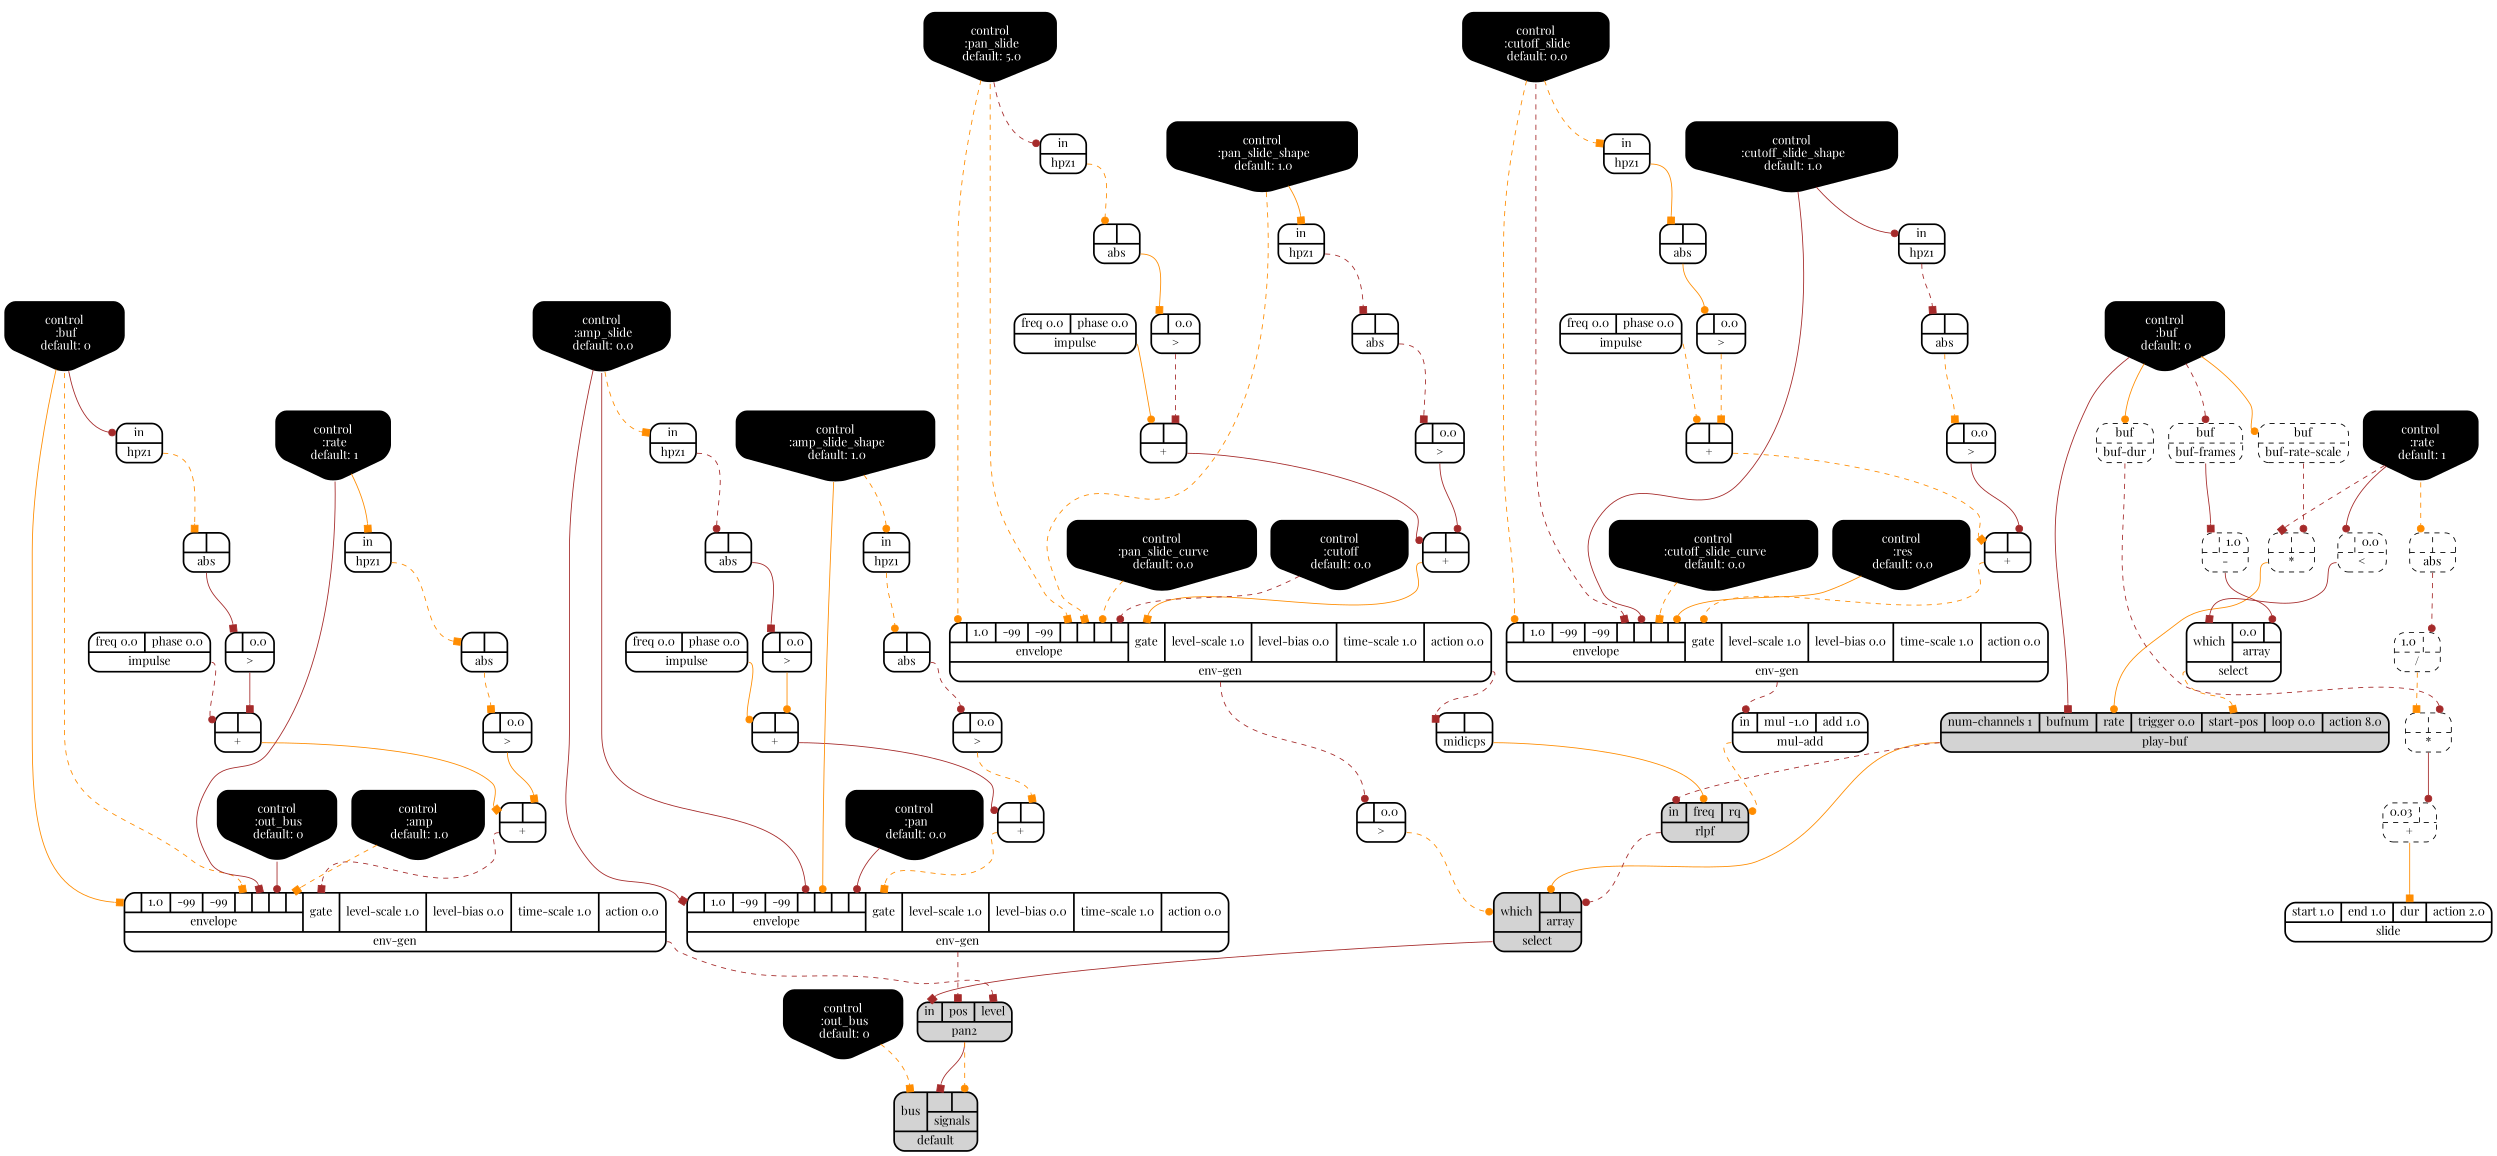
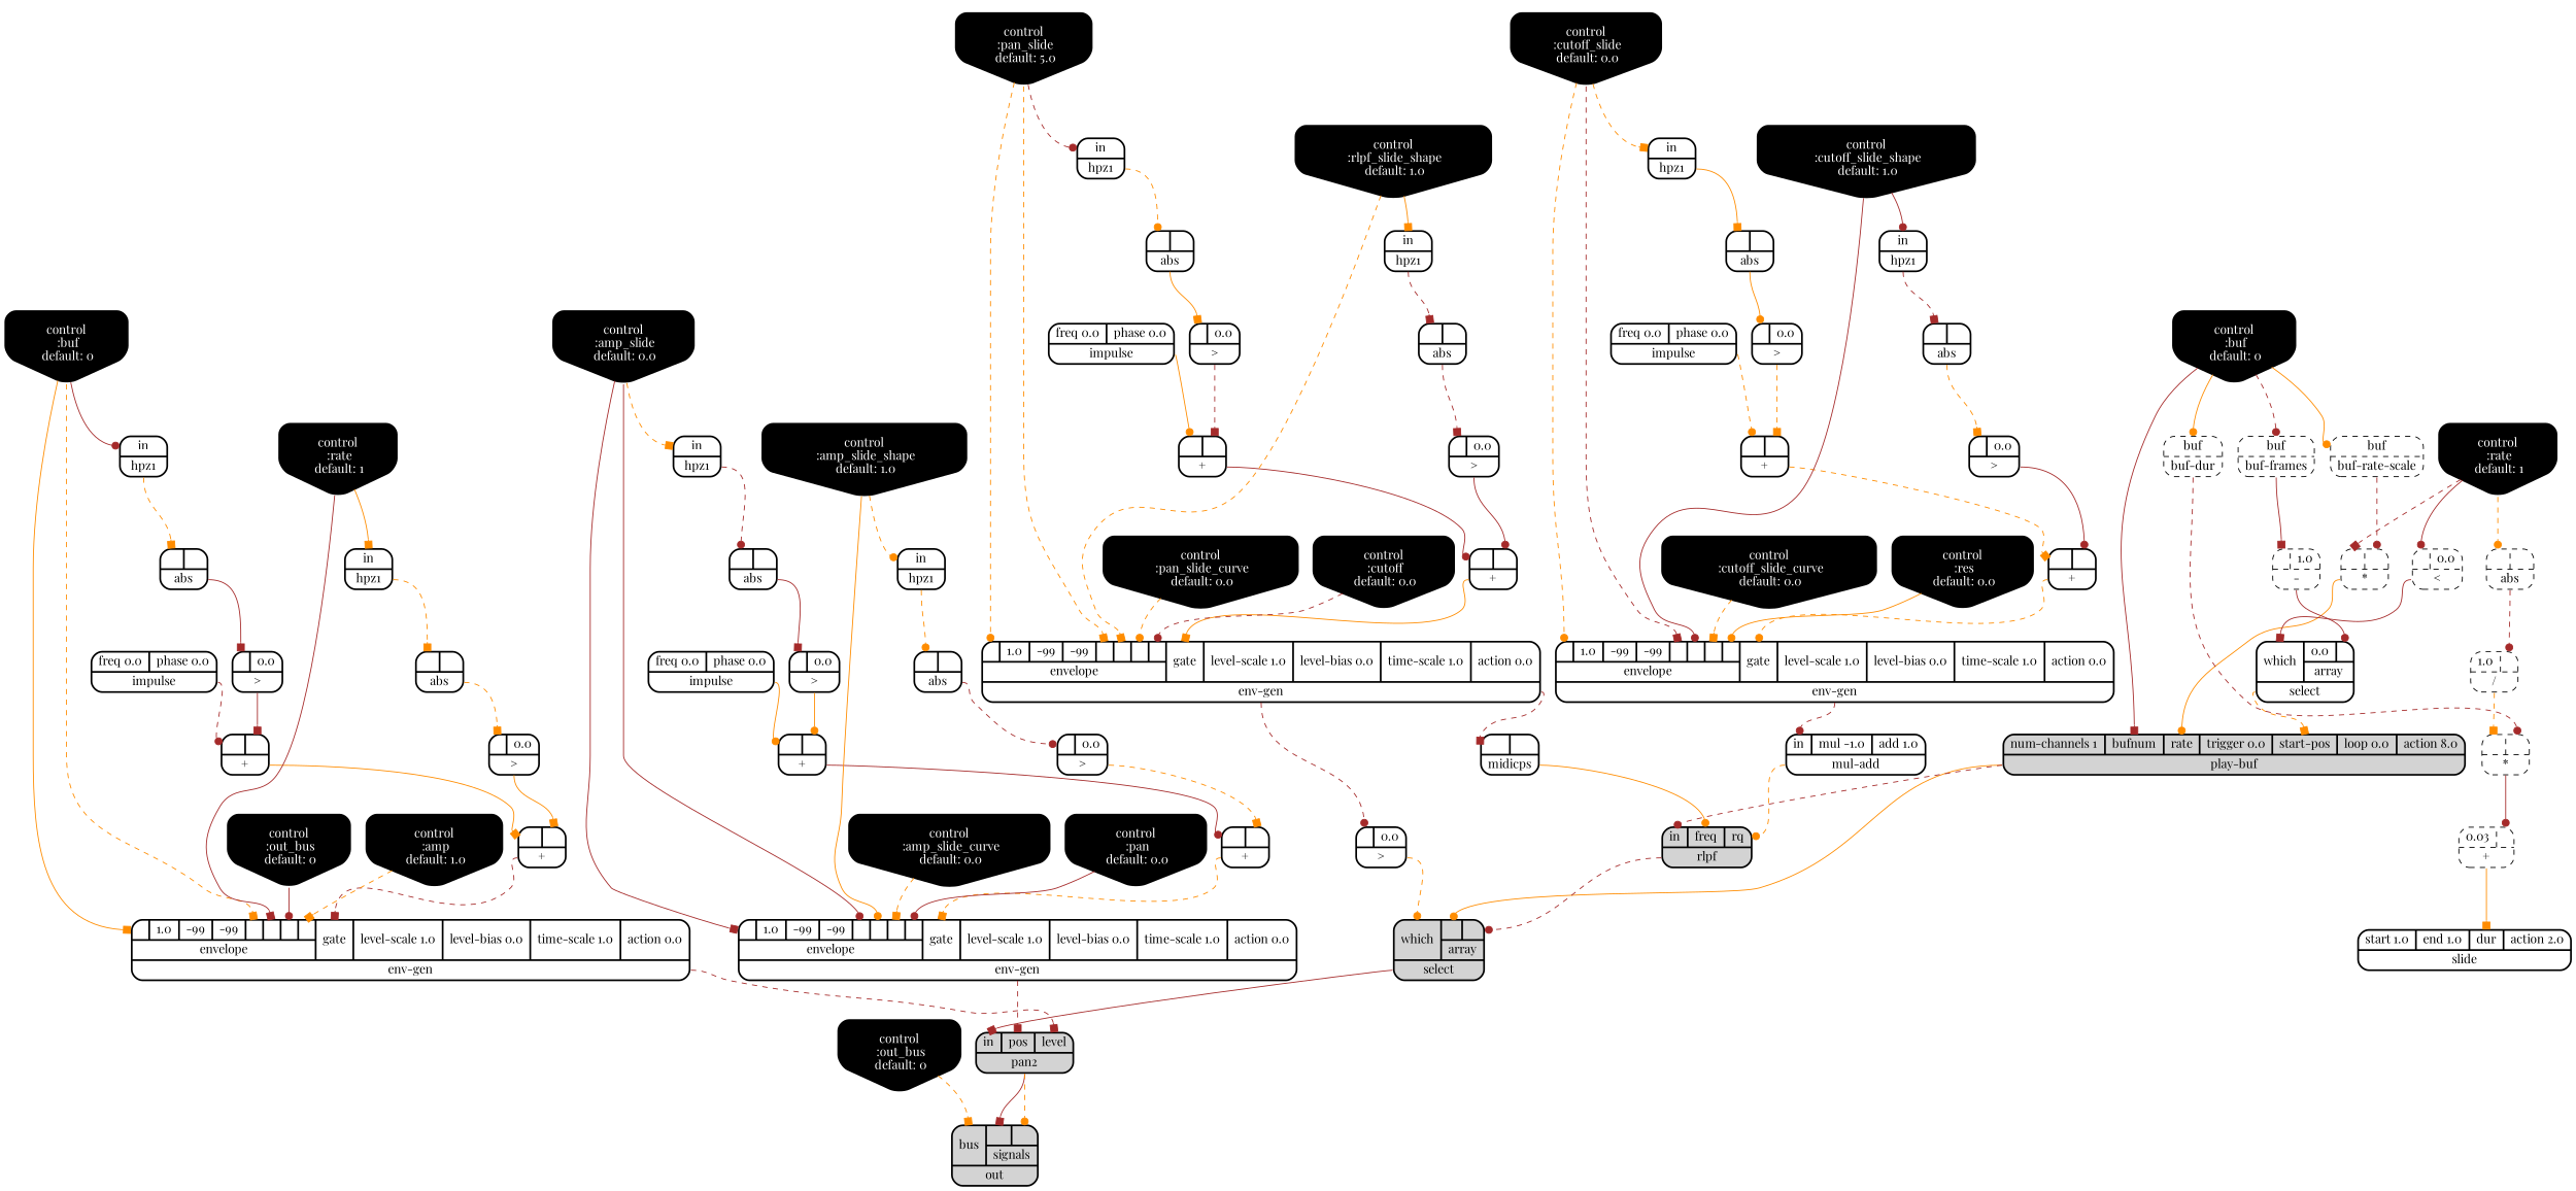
  digraph {
    fontname="Playfair Display"
    node [fontname="Playfair Display" rankdir=LR shape=record style="bold, rounded"]
    edge [arrowhead=dot color=darkorange fontname="Playfair Display" headport=a style=dashed tailport=__UG_NAME__]
    n1 [label="{{ <a> |<b> } |<__UG_NAME__>* }" style="dashed, rounded"]
    n2 [label="{{ <num____channels> num-channels 1|<bufnum> bufnum|<rate> rate|<trigger> trigger 0.0|<start____pos> start-pos|<loop> loop 0.0|<action> action 8.0} |<__UG_NAME__>play-buf }" style="filled, bold, rounded"]
    n3 [label="{{ <which> which|{{<array___play____buf___0>|<array___rlpf___1>}|array}} |<__UG_NAME__>select }" style="filled, bold, rounded"]
    n4 [label="{{ <in> in|<freq> freq|<rq> rq} |<__UG_NAME__>rlpf }" style="filled, bold, rounded"]
    n5 [label="{{ <a> |<b> } |<__UG_NAME__>* }" style="dashed, rounded"]
    n6 [label="{{ <a> 0.03|<b> } |<__UG_NAME__>+ }" style="dashed, rounded"]
    n7 [label="{{ <start> start 1.0|<end> end 1.0|<dur> dur|<action> action 2.0} |<__UG_NAME__>slide }"]
    n8 [label="{{ <a> |<b> } |<__UG_NAME__>+ }"]
    n9 [label="{{ <a> |<b> } |<__UG_NAME__>+ }"]
    n10 [label="{{ {{<envelope___control___0>|1.0|-99|-99|<envelope___control___4>|<envelope___control___5>|<envelope___control___6>|<envelope___control___7>}|envelope}|<gate> gate|<level____scale> level-scale 1.0|<level____bias> level-bias 0.0|<time____scale> time-scale 1.0|<action> action 0.0} |<__UG_NAME__>env-gen }"]
    n11 [label="{{ <a> |<b> 0.0} |<__UG_NAME__>\> }"]
    n12 [label="{{ <a> |<b> } |<__UG_NAME__>midicps }"]
    n13 [label="{{ <a> |<b> } |<__UG_NAME__>+ }"]
    n14 [label="{{ <a> |<b> } |<__UG_NAME__>+ }"]
    n15 [label="{{ {{<envelope___control___0>|1.0|-99|-99|<envelope___control___4>|<envelope___control___5>|<envelope___control___6>|<envelope___control___7>}|envelope}|<gate> gate|<level____scale> level-scale 1.0|<level____bias> level-bias 0.0|<time____scale> time-scale 1.0|<action> action 0.0} |<__UG_NAME__>env-gen }"]
    n16 [label="{{ <in> in|<mul> mul -1.0|<add> add 1.0} |<__UG_NAME__>mul-add }"]
    n17 [label="{{ <a> |<b> } |<__UG_NAME__>+ }"]
    n18 [label="{{ <a> |<b> } |<__UG_NAME__>+ }"]
    n19 [label="{{ {{<envelope___control___0>|1.0|-99|-99|<envelope___control___4>|<envelope___control___5>|<envelope___control___6>|<envelope___control___7>}|envelope}|<gate> gate|<level____scale> level-scale 1.0|<level____bias> level-bias 0.0|<time____scale> time-scale 1.0|<action> action 0.0} |<__UG_NAME__>env-gen }"]
    n20 [label="{{ <in> in|<pos> pos|<level> level} |<__UG_NAME__>pan2 }" style="filled, bold, rounded"]
    n21 [label="{{ <a> |<b> } |<__UG_NAME__>+ }"]
    n22 [label="{{ <a> |<b> } |<__UG_NAME__>+ }"]
    n23 [label="{{ {{<envelope___control___0>|1.0|-99|-99|<envelope___control___4>|<envelope___control___5>|<envelope___control___6>|<envelope___control___7>}|envelope}|<gate> gate|<level____scale> level-scale 1.0|<level____bias> level-bias 0.0|<time____scale> time-scale 1.0|<action> action 0.0} |<__UG_NAME__>env-gen }"]
    n24 [label="{{ <a> |<b> 1.0} |<__UG_NAME__>- }" style="dashed, rounded"]
    n25 [label="{{ <which> which|{{0.0|<array___binary____op____u____gen___1>}|array}} |<__UG_NAME__>select }"]
    n26 [label="{{ <a> 1.0|<b> } |<__UG_NAME__>/ }" style="dashed, rounded"]
    n27 [label="{{ <a> |<b> 0.0} |<__UG_NAME__>\< }" style="dashed, rounded"]
    n28 [label="{{ <a> |<b> 0.0} |<__UG_NAME__>\> }"]
    n29 [label="{{ <a> |<b> 0.0} |<__UG_NAME__>\> }"]
    n30 [label="{{ <a> |<b> 0.0} |<__UG_NAME__>\> }"]
    n31 [label="{{ <a> |<b> 0.0} |<__UG_NAME__>\> }"]
    n32 [label="{{ <a> |<b> 0.0} |<__UG_NAME__>\> }"]
    n33 [label="{{ <a> |<b> 0.0} |<__UG_NAME__>\> }"]
    n34 [label="{{ <a> |<b> 0.0} |<__UG_NAME__>\> }"]
    n35 [label="{{ <a> |<b> 0.0} |<__UG_NAME__>\> }"]
    n36 [label="{{ <a> |<b> } |<__UG_NAME__>abs }"]
    n37 [label="{{ <a> |<b> } |<__UG_NAME__>abs }"]
    n38 [label="{{ <a> |<b> } |<__UG_NAME__>abs }"]
    n39 [label="{{ <a> |<b> } |<__UG_NAME__>abs }"]
    n40 [label="{{ <a> |<b> } |<__UG_NAME__>abs }"]
    n41 [label="{{ <a> |<b> } |<__UG_NAME__>abs }"]
    n42 [label="{{ <a> |<b> } |<__UG_NAME__>abs }"]
    n43 [label="{{ <a> |<b> } |<__UG_NAME__>abs }"]
    n44 [label="{{ <a> |<b> } |<__UG_NAME__>abs }" style="dashed, rounded"]
    n45 [label="{{ <buf> buf} |<__UG_NAME__>buf-dur }" style="dashed, rounded"]
    n46 [label="{{ <buf> buf} |<__UG_NAME__>buf-frames }" style="dashed, rounded"]
    n47 [label="{{ <buf> buf} |<__UG_NAME__>buf-rate-scale }" style="dashed, rounded"]
    n48 [fillcolor=black fontcolor=white label="control\n :buf\n default: 0" shape=invhouse style="rounded, filled, bold" rankdir=""]
    n49 [fillcolor=black fontcolor=white label="control\n :rate\n default: 1" shape=invhouse style="rounded, filled, bold" rankdir=""]
    n50 [fillcolor=black fontcolor=white label="control\n :out_bus\n default: 0" shape=invhouse style="rounded, filled, bold" rankdir=""]
-   n51 [label="{{ <bus> bus|{{<signals___pan2___0>|<signals___pan2___1>}|signals}} |<__UG_NAME__>default }" style="filled, bold, rounded"]
+   n51 [label="{{ <bus> bus|{{<signals___pan2___0>|<signals___pan2___1>}|signals}} |<__UG_NAME__>out }" style="filled, bold, rounded"]
    n52 [fillcolor=black fontcolor=white label="control\n :buf\n default: 0" shape=invhouse style="rounded, filled, bold" rankdir=""]
    n53 [label="{{ <in> in} |<__UG_NAME__>hpz1 }"]
    n54 [fillcolor=black fontcolor=white label="control\n :rate\n default: 1" shape=invhouse style="rounded, filled, bold" rankdir=""]
    n55 [label="{{ <in> in} |<__UG_NAME__>hpz1 }"]
    n56 [fillcolor=black fontcolor=white label="control\n :out_bus\n default: 0" shape=invhouse style="rounded, filled, bold" rankdir=""]
    n57 [fillcolor=black fontcolor=white label="control\n :amp\n default: 1.0" shape=invhouse style="rounded, filled, bold" rankdir=""]
    n58 [fillcolor=black fontcolor=white label="control\n :amp_slide\n default: 0.0" shape=invhouse style="rounded, filled, bold" rankdir=""]
    n59 [label="{{ <in> in} |<__UG_NAME__>hpz1 }"]
    n60 [fillcolor=black fontcolor=white label="control\n :amp_slide_shape\n default: 1.0" shape=invhouse style="rounded, filled, bold" rankdir=""]
    n61 [label="{{ <in> in} |<__UG_NAME__>hpz1 }"]
+   n62 [fillcolor=black fontcolor=white label="control\n :amp_slide_curve\n default: 0.0" shape=invhouse style="rounded, filled, bold" rankdir=""]
    n63 [fillcolor=black fontcolor=white label="control\n :pan\n default: 0.0" shape=invhouse style="rounded, filled, bold" rankdir=""]
    n64 [fillcolor=black fontcolor=white label="control\n :pan_slide\n default: 5.0" shape=invhouse style="rounded, filled, bold" rankdir=""]
    n65 [label="{{ <in> in} |<__UG_NAME__>hpz1 }"]
-   n66 [fillcolor=black fontcolor=white label="control\n :pan_slide_shape\n default: 1.0" shape=invhouse style="rounded, filled, bold" rankdir=""]
+   n66 [fillcolor=black fontcolor=white label="control\n :rlpf_slide_shape\n default: 1.0" shape=invhouse style="rounded, filled, bold" rankdir=""]
    n67 [label="{{ <in> in} |<__UG_NAME__>hpz1 }"]
    n68 [fillcolor=black fontcolor=white label="control\n :pan_slide_curve\n default: 0.0" shape=invhouse style="rounded, filled, bold" rankdir=""]
    n69 [fillcolor=black fontcolor=white label="control\n :cutoff\n default: 0.0" shape=invhouse style="rounded, filled, bold" rankdir=""]
    n70 [fillcolor=black fontcolor=white label="control\n :cutoff_slide\n default: 0.0" shape=invhouse style="rounded, filled, bold" rankdir=""]
    n71 [label="{{ <in> in} |<__UG_NAME__>hpz1 }"]
    n72 [fillcolor=black fontcolor=white label="control\n :cutoff_slide_shape\n default: 1.0" shape=invhouse style="rounded, filled, bold" rankdir=""]
    n73 [label="{{ <in> in} |<__UG_NAME__>hpz1 }"]
    n74 [fillcolor=black fontcolor=white label="control\n :cutoff_slide_curve\n default: 0.0" shape=invhouse style="rounded, filled, bold" rankdir=""]
    n75 [fillcolor=black fontcolor=white label="control\n :res\n default: 0.0" shape=invhouse style="rounded, filled, bold" rankdir=""]
    n76 [label="{{ <freq> freq 0.0|<phase> phase 0.0} |<__UG_NAME__>impulse }"]
    n77 [label="{{ <freq> freq 0.0|<phase> phase 0.0} |<__UG_NAME__>impulse }"]
    n78 [label="{{ <freq> freq 0.0|<phase> phase 0.0} |<__UG_NAME__>impulse }"]
    n79 [label="{{ <freq> freq 0.0|<phase> phase 0.0} |<__UG_NAME__>impulse }"]
    n1 -> n2 [headport=rate style=solid]
    n2 -> n3 [headport=array___play____buf___0 style=solid]
    n2 -> n4 [color=brown headport=in]
    n3 -> n20 [arrowhead=box color=brown headport=in style=solid]
    n4 -> n3 [color=brown headport=array___rlpf___1]
    n5 -> n6 [color=brown headport=b style=solid]
    n6 -> n7 [arrowhead=box headport=dur style=solid]
    n8 -> n9 [color=brown style=solid]
    n9 -> n10 [arrowhead=box headport=gate style=solid]
    n10 -> n11 [color=brown]
    n10 -> n12 [arrowhead=box color=brown]
    n11 -> n3 [headport=which]
    n12 -> n4 [headport=freq style=solid]
    n13 -> n14 [arrowhead=box]
    n14 -> n15 [headport=gate]
    n15 -> n16 [color=brown headport=in]
    n16 -> n4 [headport=rq]
    n17 -> n18 [arrowhead=box style=solid]
    n18 -> n19 [arrowhead=box color=brown headport=gate]
    n19 -> n20 [arrowhead=box color=brown headport=level]
    n20 -> n51 [arrowhead=box color=brown headport=signals___pan2___0 style=solid]
    n20 -> n51 [headport=signals___pan2___1]
    n21 -> n22 [color=brown style=solid]
    n22 -> n23 [arrowhead=box headport=gate]
    n23 -> n20 [arrowhead=box color=brown headport=pos]
    n24 -> n25 [color=brown headport=array___binary____op____u____gen___1 style=solid]
    n25 -> n2 [arrowhead=box headport=start____pos]
    n26 -> n5 [arrowhead=box]
    n27 -> n25 [arrowhead=box color=brown headport=which style=solid]
    n28 -> n18 [arrowhead=box headport=b style=solid]
    n29 -> n8 [arrowhead=box color=brown headport=b]
    n30 -> n9 [color=brown headport=b style=solid]
    n31 -> n22 [arrowhead=box headport=b]
    n32 -> n13 [arrowhead=box headport=b]
    n33 -> n14 [color=brown headport=b style=solid]
    n34 -> n17 [arrowhead=box color=brown headport=b style=solid]
    n35 -> n21 [headport=b style=solid]
    n36 -> n32 [style=solid]
    n37 -> n35 [arrowhead=box color=brown style=solid]
    n38 -> n28 [arrowhead=box]
    n39 -> n29 [arrowhead=box style=solid]
    n40 -> n30 [arrowhead=box color=brown]
    n41 -> n31 [color=brown]
    n42 -> n33 [arrowhead=box]
    n43 -> n34 [arrowhead=box color=brown style=solid]
    n44 -> n26 [color=brown headport=b]
    n45 -> n5 [color=brown headport=b]
    n46 -> n24 [arrowhead=box color=brown style=solid]
    n47 -> n1 [color=brown headport=b]
    n48 -> n2 [arrowhead=box color=brown headport=bufnum style=solid]
    n48 -> n45 [headport=buf style=solid]
    n48 -> n46 [color=brown headport=buf]
    n48 -> n47 [headport=buf style=solid]
    n49 -> n1 [arrowhead=box color=brown]
    n49 -> n27 [color=brown style=solid]
    n49 -> n44
    n50 -> n51 [arrowhead=box headport=bus]
    n52 -> n19 [arrowhead=box headport=envelope___control___0 style=solid]
    n52 -> n19 [arrowhead=box headport=envelope___control___4]
    n52 -> n53 [color=brown headport=in style=solid]
    n53 -> n43 [arrowhead=box]
    n54 -> n19 [arrowhead=box color=brown headport=envelope___control___5 style=solid]
    n54 -> n55 [arrowhead=box headport=in style=solid]
    n55 -> n38 [arrowhead=box]
    n56 -> n19 [color=brown headport=envelope___control___6 style=solid]
    n57 -> n19 [arrowhead=box headport=envelope___control___7]
    n58 -> n23 [arrowhead=box color=brown headport=envelope___control___0 style=solid]
    n58 -> n23 [color=brown headport=envelope___control___4 style=solid]
    n58 -> n59 [arrowhead=box headport=in]
    n59 -> n37 [color=brown]
    n60 -> n23 [headport=envelope___control___5 style=solid]
    n60 -> n61 [headport=in]
    n61 -> n41
+   n62 -> n23 [arrowhead=box headport=envelope___control___6]
    n63 -> n23 [color=brown headport=envelope___control___7 style=solid]
    n64 -> n10 [headport=envelope___control___0]
    n64 -> n10 [arrowhead=box headport=envelope___control___4]
    n64 -> n65 [color=brown headport=in]
    n65 -> n39
    n66 -> n10 [arrowhead=box headport=envelope___control___5]
    n66 -> n67 [arrowhead=box headport=in style=solid]
    n67 -> n40 [arrowhead=box color=brown]
    n68 -> n10 [headport=envelope___control___6]
    n69 -> n10 [color=brown headport=envelope___control___7]
    n70 -> n15 [headport=envelope___control___0]
    n70 -> n15 [arrowhead=box color=brown headport=envelope___control___4]
    n70 -> n71 [arrowhead=box headport=in]
    n71 -> n36 [arrowhead=box style=solid]
    n72 -> n15 [color=brown headport=envelope___control___5 style=solid]
    n72 -> n73 [color=brown headport=in style=solid]
    n73 -> n42 [arrowhead=box color=brown]
    n74 -> n15 [arrowhead=box headport=envelope___control___6]
    n75 -> n15 [headport=envelope___control___7 style=solid]
    n76 -> n8 [style=solid]
    n77 -> n13
    n78 -> n17 [color=brown]
    n79 -> n21 [style=solid]
  }
